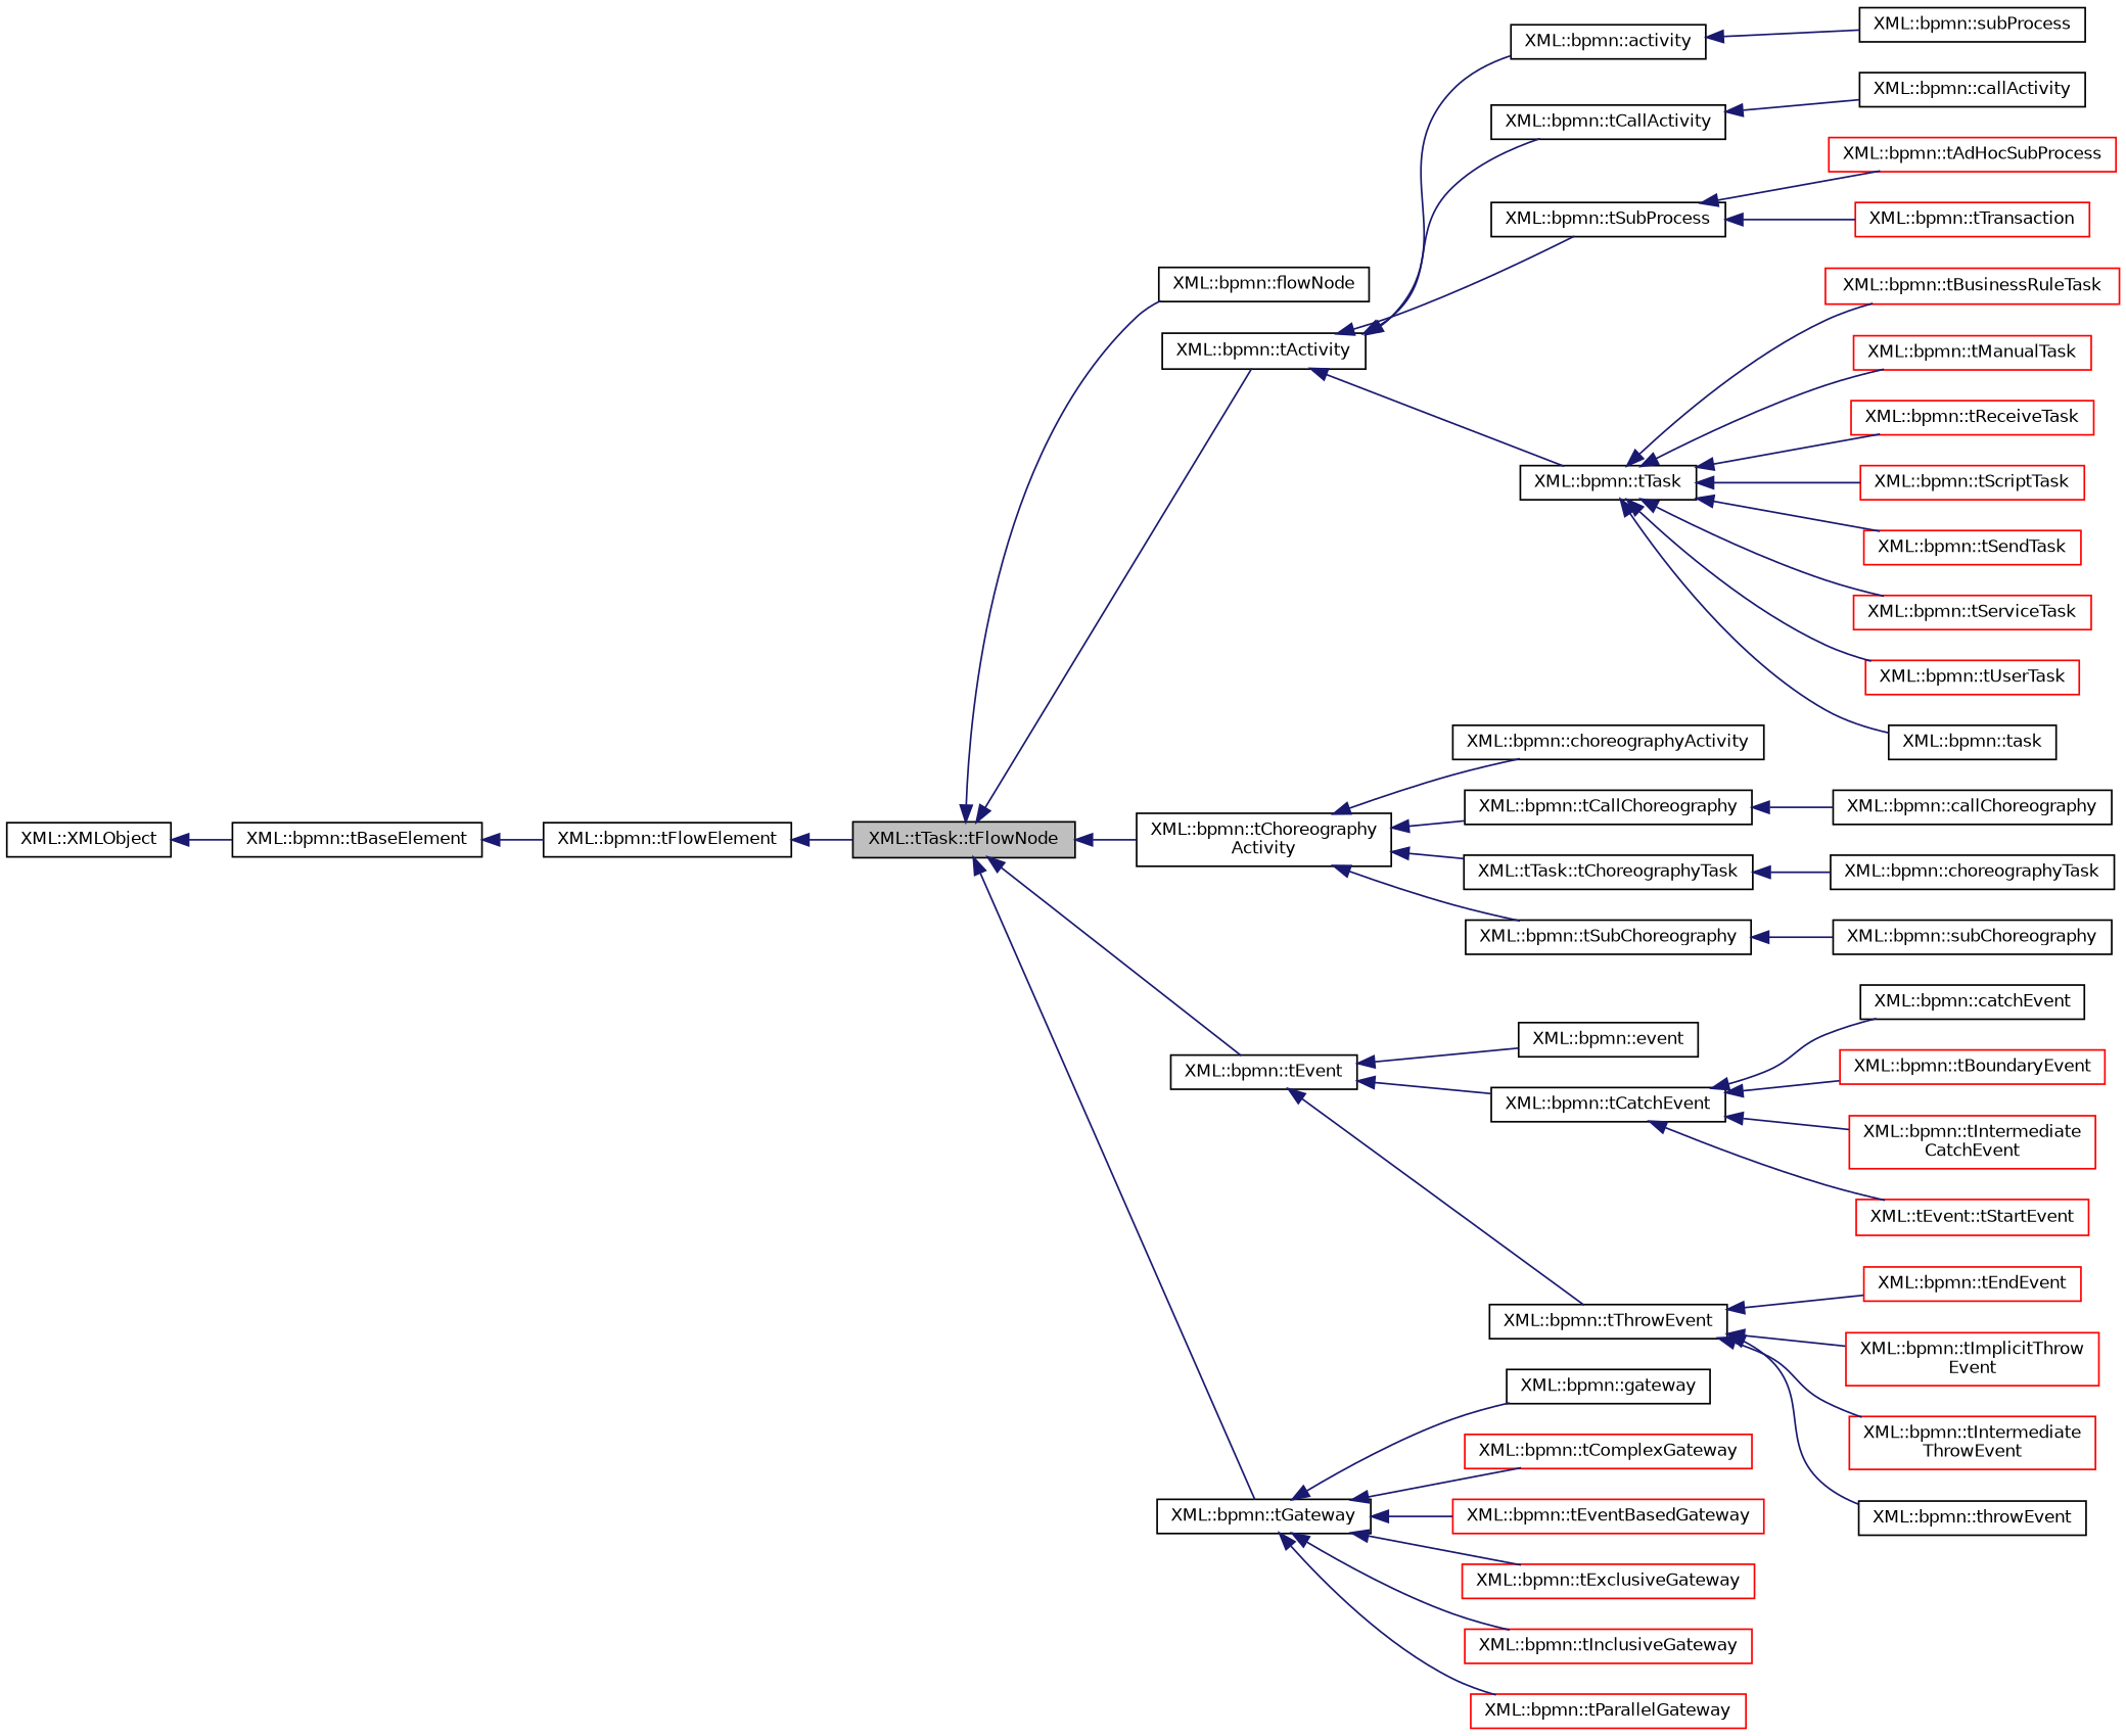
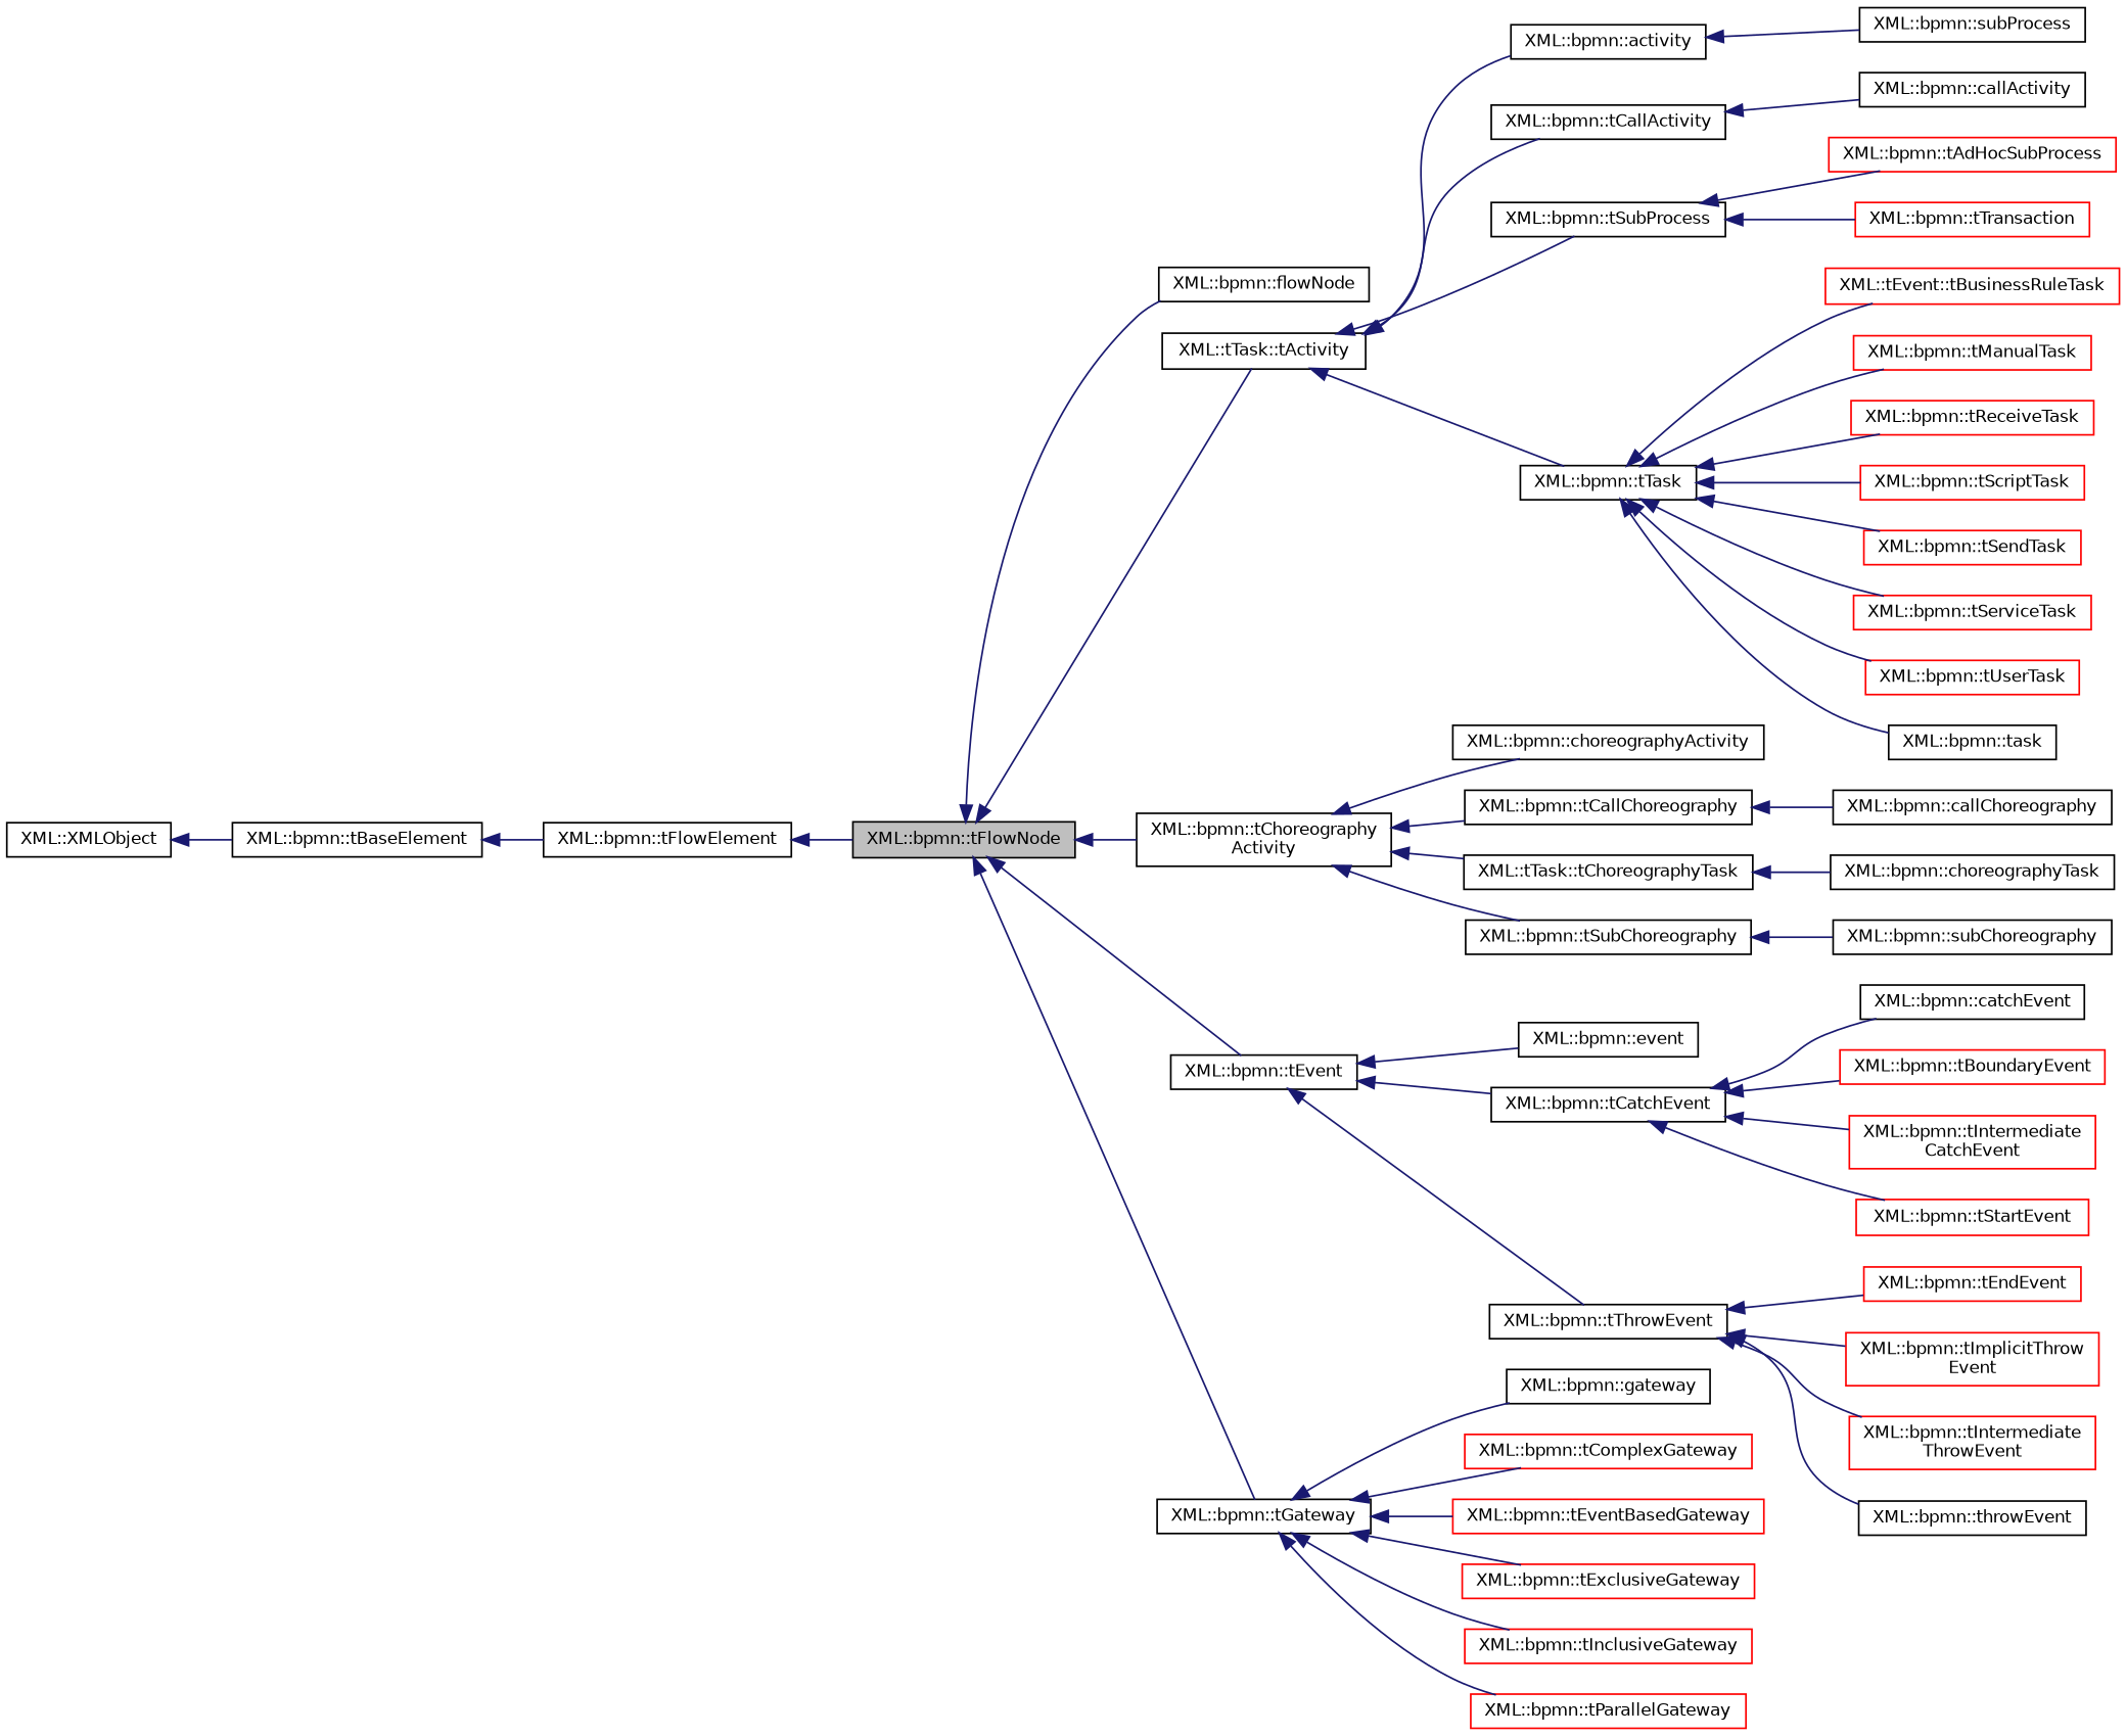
  digraph {
    rankdir=LR
    node [color=black fillcolor=white fontname=Helvetica fontsize=10 shape=record style=filled]
    edge [color=midnightblue dir=back fontname=Helvetica fontsize=10 labelfontname=Helvetica labelfontsize=10 style=solid]
-   n1 [fillcolor=grey75 fontcolor=black height=0.2 label="XML::tTask::tFlowNode" width=0.4]
+   n1 [fillcolor=grey75 fontcolor=black height=0.2 label="XML::bpmn::tFlowNode" width=0.4]
    n2 [height=0.2 label="XML::bpmn::flowNode" width=0.4]
-   n3 [height=0.2 label="XML::bpmn::tActivity" width=0.4]
+   n3 [height=0.2 label="XML::tTask::tActivity" width=0.4]
    n4 [height=0.2 label="XML::bpmn::tChoreography\lActivity" width=0.4]
    n5 [height=0.2 label="XML::bpmn::tEvent" width=0.4]
    n6 [height=0.2 label="XML::bpmn::tGateway" width=0.4]
    n7 [height=0.2 label="XML::bpmn::activity" width=0.4]
    n8 [height=0.2 label="XML::bpmn::tCallActivity" width=0.4]
    n9 [height=0.2 label="XML::bpmn::tSubProcess" width=0.4]
    n10 [height=0.2 label="XML::bpmn::tTask" width=0.4]
    n11 [height=0.2 label="XML::bpmn::choreographyActivity" width=0.4]
    n12 [height=0.2 label="XML::bpmn::tCallChoreography" width=0.4]
    n13 [height=0.2 label="XML::tTask::tChoreographyTask" width=0.4]
    n14 [height=0.2 label="XML::bpmn::tSubChoreography" width=0.4]
    n15 [height=0.2 label="XML::bpmn::event" width=0.4]
    n16 [height=0.2 label="XML::bpmn::tCatchEvent" width=0.4]
    n17 [height=0.2 label="XML::bpmn::tThrowEvent" width=0.4]
    n18 [height=0.2 label="XML::bpmn::gateway" width=0.4]
    n19 [color=red height=0.2 label="XML::bpmn::tComplexGateway" width=0.4]
    n20 [color=red height=0.2 label="XML::bpmn::tEventBasedGateway" width=0.4]
    n21 [color=red height=0.2 label="XML::bpmn::tExclusiveGateway" width=0.4]
    n22 [color=red height=0.2 label="XML::bpmn::tInclusiveGateway" width=0.4]
    n23 [color=red height=0.2 label="XML::bpmn::tParallelGateway" width=0.4]
    n24 [height=0.2 label="XML::bpmn::tFlowElement" width=0.4]
    n25 [height=0.2 label="XML::bpmn::tBaseElement" width=0.4]
    n26 [height=0.2 label="XML::XMLObject" width=0.4]
    n27 [height=0.2 label="XML::bpmn::subProcess" width=0.4]
    n28 [height=0.2 label="XML::bpmn::callActivity" width=0.4]
    n29 [color=red height=0.2 label="XML::bpmn::tAdHocSubProcess" width=0.4]
    n30 [color=red height=0.2 label="XML::bpmn::tTransaction" width=0.4]
-   n31 [color=red height=0.2 label="XML::bpmn::tBusinessRuleTask" width=0.4]
+   n31 [color=red height=0.2 label="XML::tEvent::tBusinessRuleTask" width=0.4]
    n32 [color=red height=0.2 label="XML::bpmn::tManualTask" width=0.4]
    n33 [color=red height=0.2 label="XML::bpmn::tReceiveTask" width=0.4]
    n34 [color=red height=0.2 label="XML::bpmn::tScriptTask" width=0.4]
    n35 [color=red height=0.2 label="XML::bpmn::tSendTask" width=0.4]
    n36 [color=red height=0.2 label="XML::bpmn::tServiceTask" width=0.4]
    n37 [color=red height=0.2 label="XML::bpmn::tUserTask" width=0.4]
    n38 [height=0.2 label="XML::bpmn::task" width=0.4]
    n39 [height=0.2 label="XML::bpmn::callChoreography" width=0.4]
    n40 [height=0.2 label="XML::bpmn::choreographyTask" width=0.4]
    n41 [height=0.2 label="XML::bpmn::subChoreography" width=0.4]
    n42 [height=0.2 label="XML::bpmn::catchEvent" width=0.4]
    n43 [color=red height=0.2 label="XML::bpmn::tBoundaryEvent" width=0.4]
    n44 [color=red height=0.2 label="XML::bpmn::tIntermediate\lCatchEvent" width=0.4]
-   n45 [color=red height=0.2 label="XML::tEvent::tStartEvent" width=0.4]
+   n45 [color=red height=0.2 label="XML::bpmn::tStartEvent" width=0.4]
    n46 [color=red height=0.2 label="XML::bpmn::tEndEvent" width=0.4]
    n47 [color=red height=0.2 label="XML::bpmn::tImplicitThrow\lEvent" width=0.4]
    n48 [color=red height=0.2 label="XML::bpmn::tIntermediate\lThrowEvent" width=0.4]
    n49 [height=0.2 label="XML::bpmn::throwEvent" width=0.4]
    n1 -> n2
    n1 -> n3
    n1 -> n4
    n1 -> n5
    n1 -> n6
    n3 -> n7
    n3 -> n8
    n3 -> n9
    n3 -> n10
    n4 -> n11
    n4 -> n12
    n4 -> n13
    n4 -> n14
    n5 -> n15
    n5 -> n16
    n5 -> n17
    n6 -> n18
    n6 -> n19
    n6 -> n20
    n6 -> n21
    n6 -> n22
    n6 -> n23
    n7 -> n27
    n8 -> n28
    n9 -> n29
    n9 -> n30
    n10 -> n31
    n10 -> n32
    n10 -> n33
    n10 -> n34
    n10 -> n35
    n10 -> n36
    n10 -> n37
    n10 -> n38
    n12 -> n39
    n13 -> n40
    n14 -> n41
    n16 -> n42
    n16 -> n43
    n16 -> n44
    n16 -> n45
    n17 -> n46
    n17 -> n47
    n17 -> n48
    n17 -> n49
    n24 -> n1
    n25 -> n24
    n26 -> n25
  }
